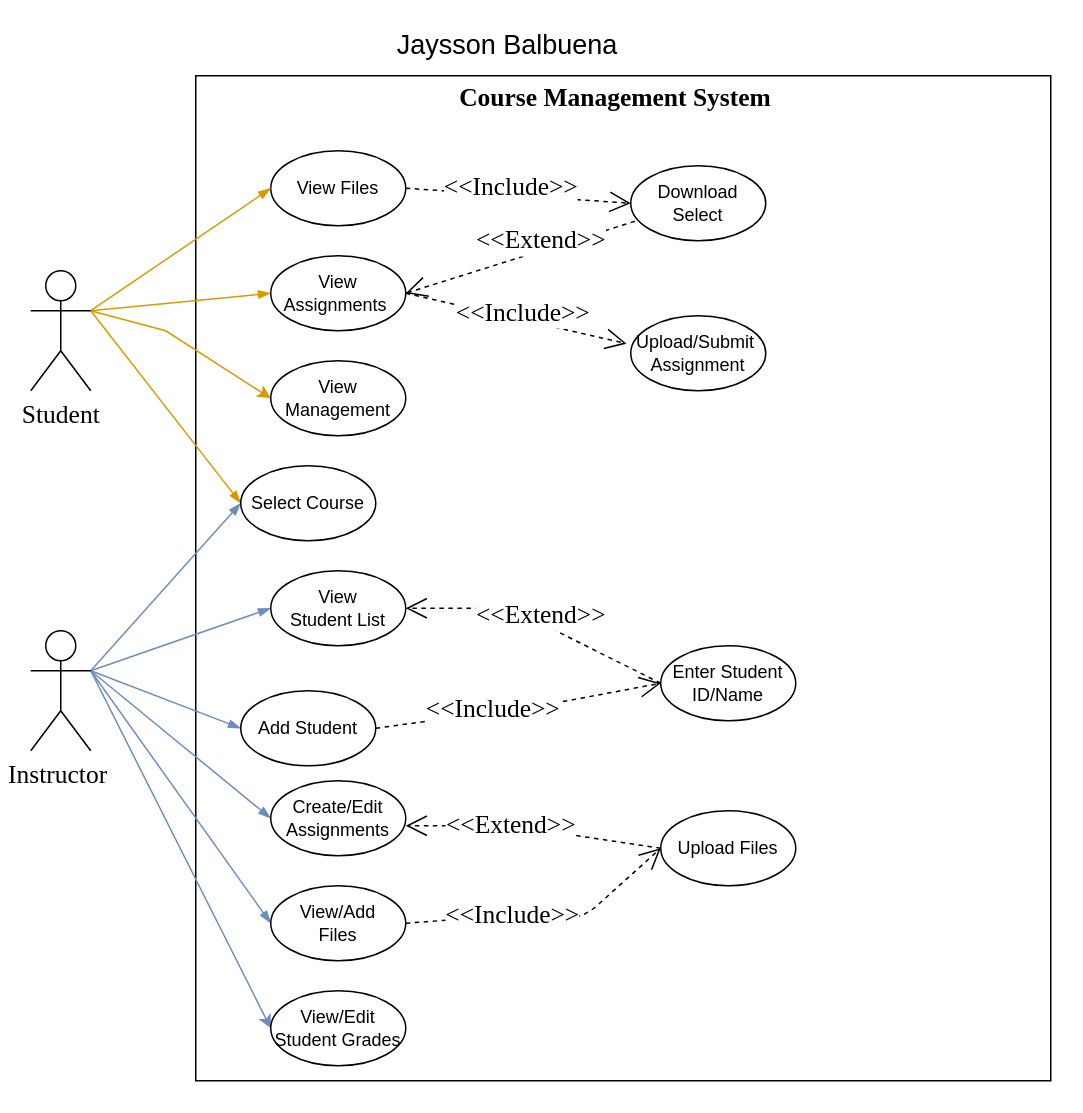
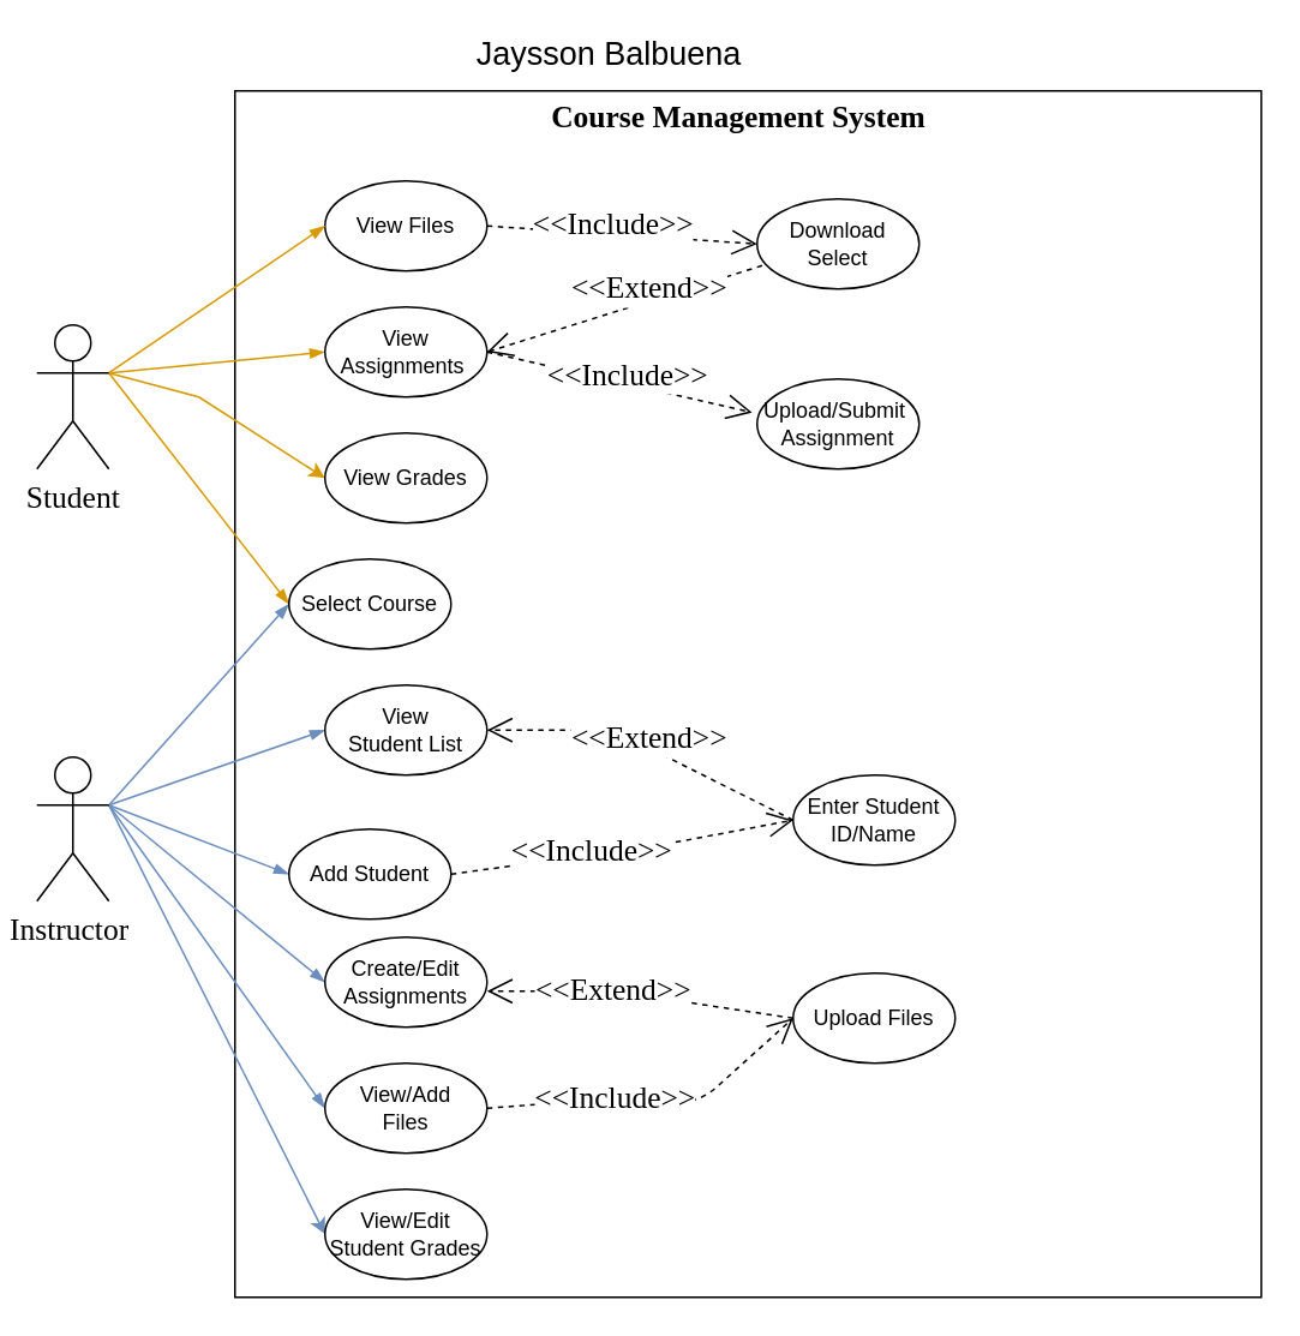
  <mxCell id="0" />
  <mxCell id="1" parent="0" />
  <mxCell id="2" value="" style="html=1;" parent="1" vertex="1"><mxGeometry x="130" y="50" width="570" height="670" as="geometry" /></mxCell>
  <mxCell id="3" value="View Files" style="ellipse;whiteSpace=wrap;html=1;" parent="1" vertex="1"><mxGeometry x="180" y="100" width="90" height="50" as="geometry" /></mxCell>
  <mxCell id="4" style="edgeStyle=none;rounded=0;jumpStyle=none;jumpSize=0;orthogonalLoop=1;jettySize=auto;html=1;exitX=1;exitY=0.333;exitDx=0;exitDy=0;exitPerimeter=0;entryX=0;entryY=0.5;entryDx=0;entryDy=0;endArrow=blockThin;endFill=1;strokeColor=#6c8ebf;fontFamily=Times New Roman;fontSize=17;fillColor=#dae8fc;" parent="1" source="10" target="19" edge="1"><mxGeometry relative="1" as="geometry" /></mxCell>
  <mxCell id="5" style="edgeStyle=none;rounded=0;jumpStyle=none;jumpSize=0;orthogonalLoop=1;jettySize=auto;html=1;exitX=1;exitY=0.333;exitDx=0;exitDy=0;exitPerimeter=0;entryX=0;entryY=0.5;entryDx=0;entryDy=0;endArrow=blockThin;endFill=1;strokeColor=#6c8ebf;fontFamily=Times New Roman;fontSize=17;fillColor=#dae8fc;" parent="1" source="10" target="20" edge="1"><mxGeometry relative="1" as="geometry" /></mxCell>
  <mxCell id="6" style="edgeStyle=none;rounded=0;jumpStyle=none;jumpSize=0;orthogonalLoop=1;jettySize=auto;html=1;exitX=1;exitY=0.333;exitDx=0;exitDy=0;exitPerimeter=0;entryX=0;entryY=0.5;entryDx=0;entryDy=0;endArrow=blockThin;endFill=1;strokeColor=#6c8ebf;fontFamily=Times New Roman;fontSize=17;fillColor=#dae8fc;" parent="1" source="10" target="21" edge="1"><mxGeometry relative="1" as="geometry" /></mxCell>
  <mxCell id="7" style="edgeStyle=none;rounded=0;jumpStyle=none;jumpSize=0;orthogonalLoop=1;jettySize=auto;html=1;exitX=1;exitY=0.333;exitDx=0;exitDy=0;exitPerimeter=0;entryX=0;entryY=0.5;entryDx=0;entryDy=0;endArrow=blockThin;endFill=1;strokeColor=#6c8ebf;fontFamily=Times New Roman;fontSize=17;fillColor=#dae8fc;" parent="1" source="10" target="23" edge="1"><mxGeometry relative="1" as="geometry" /></mxCell>
  <mxCell id="8" style="edgeStyle=none;rounded=0;jumpStyle=none;jumpSize=0;orthogonalLoop=1;jettySize=auto;html=1;exitX=1;exitY=0.333;exitDx=0;exitDy=0;exitPerimeter=0;entryX=0;entryY=0.5;entryDx=0;entryDy=0;endArrow=blockThin;endFill=1;strokeColor=#6c8ebf;fontFamily=Times New Roman;fontSize=17;fillColor=#dae8fc;" parent="1" source="10" target="22" edge="1"><mxGeometry relative="1" as="geometry" /></mxCell>
  <mxCell id="9" style="edgeStyle=none;rounded=0;orthogonalLoop=1;jettySize=auto;html=1;exitX=1;exitY=0.333;exitDx=0;exitDy=0;exitPerimeter=0;entryX=0;entryY=0.5;entryDx=0;entryDy=0;fillColor=#dae8fc;strokeColor=#6c8ebf;" edge="1" parent="1" source="10" target="35"><mxGeometry relative="1" as="geometry" /></mxCell>
  <mxCell id="10" value="Instructor&amp;nbsp;" style="shape=umlActor;verticalLabelPosition=bottom;verticalAlign=top;html=1;fontFamily=Times New Roman;fontSize=17;" parent="1" vertex="1"><mxGeometry x="20" y="420" width="40" height="80" as="geometry" /></mxCell>
  <mxCell id="11" value="Course Management System" style="text;align=center;fontStyle=1;verticalAlign=middle;spacingLeft=3;spacingRight=3;strokeColor=none;rotatable=0;points=[[0,0.5],[1,0.5]];portConstraint=eastwest;fontFamily=Times New Roman;fontSize=17;" parent="1" vertex="1"><mxGeometry x="270" y="50" width="280" height="26" as="geometry" /></mxCell>
  <mxCell id="12" style="jumpStyle=none;jumpSize=0;orthogonalLoop=1;jettySize=auto;html=1;entryX=0;entryY=0.5;entryDx=0;entryDy=0;fontFamily=Times New Roman;fontSize=17;fillColor=#ffe6cc;rounded=0;strokeColor=#d79b00;exitX=1;exitY=0.333;exitDx=0;exitDy=0;exitPerimeter=0;" parent="1" source="16" target="18" edge="1"><mxGeometry relative="1" as="geometry"><mxPoint x="60" y="210" as="sourcePoint" /><Array as="points"><mxPoint x="110" y="220" /></Array></mxGeometry></mxCell>
  <mxCell id="13" style="edgeStyle=none;rounded=0;jumpStyle=none;jumpSize=0;orthogonalLoop=1;jettySize=auto;html=1;exitX=1;exitY=0.333;exitDx=0;exitDy=0;exitPerimeter=0;entryX=0;entryY=0.5;entryDx=0;entryDy=0;endArrow=blockThin;endFill=1;strokeColor=#d79b00;fontFamily=Times New Roman;fontSize=17;fillColor=#ffe6cc;" parent="1" source="16" target="19" edge="1"><mxGeometry relative="1" as="geometry" /></mxCell>
  <mxCell id="14" style="edgeStyle=none;rounded=0;jumpStyle=none;jumpSize=0;orthogonalLoop=1;jettySize=auto;html=1;exitX=1;exitY=0.333;exitDx=0;exitDy=0;exitPerimeter=0;entryX=0;entryY=0.5;entryDx=0;entryDy=0;endArrow=blockThin;endFill=1;strokeColor=#d79b00;fontFamily=Times New Roman;fontSize=17;fillColor=#ffe6cc;" parent="1" source="16" target="17" edge="1"><mxGeometry relative="1" as="geometry" /></mxCell>
  <mxCell id="15" style="edgeStyle=none;rounded=0;jumpStyle=none;jumpSize=0;orthogonalLoop=1;jettySize=auto;html=1;exitX=1;exitY=0.333;exitDx=0;exitDy=0;exitPerimeter=0;entryX=0;entryY=0.5;entryDx=0;entryDy=0;endArrow=blockThin;endFill=1;strokeColor=#d79b00;fontFamily=Times New Roman;fontSize=17;fillColor=#ffe6cc;" parent="1" source="16" target="3" edge="1"><mxGeometry relative="1" as="geometry" /></mxCell>
  <mxCell id="16" value="Student" style="shape=umlActor;verticalLabelPosition=bottom;verticalAlign=top;html=1;fontFamily=Times New Roman;fontSize=17;" parent="1" vertex="1"><mxGeometry x="20" y="180" width="40" height="80" as="geometry" /></mxCell>
  <mxCell id="17" value="View &lt;br&gt;Assignments&amp;nbsp;" style="ellipse;whiteSpace=wrap;html=1;" parent="1" vertex="1"><mxGeometry x="180" y="170" width="90" height="50" as="geometry" /></mxCell>
- <mxCell id="18" value="View Management" style="ellipse;whiteSpace=wrap;html=1;" parent="1" vertex="1"><mxGeometry x="180" y="240" width="90" height="50" as="geometry" /></mxCell>
+ <mxCell id="18" value="View Grades" style="ellipse;whiteSpace=wrap;html=1;" parent="1" vertex="1"><mxGeometry x="180" y="240" width="90" height="50" as="geometry" /></mxCell>
  <mxCell id="19" value="Select Course" style="ellipse;whiteSpace=wrap;html=1;" parent="1" vertex="1"><mxGeometry x="160" y="310" width="90" height="50" as="geometry" /></mxCell>
  <mxCell id="20" value="View &lt;br&gt;Student List" style="ellipse;whiteSpace=wrap;html=1;" parent="1" vertex="1"><mxGeometry x="180" y="380" width="90" height="50" as="geometry" /></mxCell>
  <mxCell id="21" value="Add Student" style="ellipse;whiteSpace=wrap;html=1;" parent="1" vertex="1"><mxGeometry x="160" y="460" width="90" height="50" as="geometry" /></mxCell>
  <mxCell id="22" value="View/Add&lt;br&gt;Files" style="ellipse;whiteSpace=wrap;html=1;" parent="1" vertex="1"><mxGeometry x="180" y="590" width="90" height="50" as="geometry" /></mxCell>
  <mxCell id="23" value="Create/Edit&lt;br&gt;Assignments" style="ellipse;whiteSpace=wrap;html=1;" parent="1" vertex="1"><mxGeometry x="180" y="520" width="90" height="50" as="geometry" /></mxCell>
  <mxCell id="24" value="Download Select" style="ellipse;whiteSpace=wrap;html=1;" parent="1" vertex="1"><mxGeometry x="420" y="110" width="90" height="50" as="geometry" /></mxCell>
  <mxCell id="25" value="Upload/Submit&amp;nbsp;&lt;br&gt;Assignment" style="ellipse;whiteSpace=wrap;html=1;" parent="1" vertex="1"><mxGeometry x="420" y="210" width="90" height="50" as="geometry" /></mxCell>
  <mxCell id="26" value="&amp;lt;&amp;lt;Include&amp;gt;&amp;gt;" style="endArrow=open;endSize=12;dashed=1;html=1;fontFamily=Times New Roman;fontSize=17;verticalAlign=top;exitX=1;exitY=0.5;exitDx=0;exitDy=0;entryX=-0.031;entryY=0.372;entryDx=0;entryDy=0;entryPerimeter=0;" parent="1" source="17" edge="1" target="25"><mxGeometry y="20" width="160" relative="1" as="geometry"><mxPoint x="260" y="200" as="sourcePoint" /><mxPoint x="420" y="220" as="targetPoint" /><Array as="points" /><mxPoint as="offset" /></mxGeometry></mxCell>
  <mxCell id="27" value="&amp;lt;&amp;lt;Include&amp;gt;&amp;gt;" style="endArrow=open;endSize=12;dashed=1;html=1;fontFamily=Times New Roman;fontSize=17;verticalAlign=middle;exitX=1;exitY=0.5;exitDx=0;exitDy=0;entryX=0;entryY=0.5;entryDx=0;entryDy=0;" parent="1" source="3" target="24" edge="1"><mxGeometry x="-0.071" y="5" width="160" relative="1" as="geometry"><mxPoint x="260" y="139.41" as="sourcePoint" /><mxPoint x="410" y="139" as="targetPoint" /><Array as="points" /><mxPoint as="offset" /></mxGeometry></mxCell>
  <mxCell id="28" value="Enter Student ID/Name" style="ellipse;whiteSpace=wrap;html=1;" parent="1" vertex="1"><mxGeometry x="440" y="430" width="90" height="50" as="geometry" /></mxCell>
  <mxCell id="29" value="Upload Files" style="ellipse;whiteSpace=wrap;html=1;" parent="1" vertex="1"><mxGeometry x="440" y="540" width="90" height="50" as="geometry" /></mxCell>
  <mxCell id="30" value="&amp;lt;&amp;lt;Include&amp;gt;&amp;gt;" style="endArrow=open;endSize=12;dashed=1;html=1;fontFamily=Times New Roman;fontSize=17;verticalAlign=middle;exitX=1;exitY=0.5;exitDx=0;exitDy=0;entryX=0;entryY=0.5;entryDx=0;entryDy=0;" parent="1" source="22" target="29" edge="1"><mxGeometry x="-0.251" width="160" relative="1" as="geometry"><mxPoint x="260" y="609.71" as="sourcePoint" /><mxPoint x="400" y="590" as="targetPoint" /><Array as="points"><mxPoint x="340" y="609.71" /><mxPoint x="360" y="615" /><mxPoint x="390" y="610" /></Array><mxPoint as="offset" /></mxGeometry></mxCell>
  <mxCell id="31" value="&amp;lt;&amp;lt;Extend&amp;gt;&amp;gt;" style="endArrow=open;endSize=12;dashed=1;html=1;fontFamily=Times New Roman;fontSize=17;verticalAlign=middle;exitX=0;exitY=0.5;exitDx=0;exitDy=0;entryX=0;entryY=0.5;entryDx=0;entryDy=0;" parent="1" source="29" edge="1"><mxGeometry x="0.182" width="160" relative="1" as="geometry"><mxPoint x="430" y="560" as="sourcePoint" /><mxPoint x="270" y="550" as="targetPoint" /><Array as="points"><mxPoint x="340" y="550" /></Array><mxPoint as="offset" /></mxGeometry></mxCell>
  <mxCell id="32" value="&amp;lt;&amp;lt;Include&amp;gt;&amp;gt;" style="endArrow=open;endSize=12;dashed=1;html=1;fontFamily=Times New Roman;fontSize=17;verticalAlign=middle;entryX=0;entryY=0.5;entryDx=0;entryDy=0;exitX=1;exitY=0.5;exitDx=0;exitDy=0;" parent="1" source="21" target="28" edge="1"><mxGeometry x="-0.182" y="1" width="160" relative="1" as="geometry"><mxPoint x="260" y="489.41" as="sourcePoint" /><mxPoint x="410" y="440" as="targetPoint" /><Array as="points"><mxPoint x="360" y="470" /></Array><mxPoint as="offset" /></mxGeometry></mxCell>
  <mxCell id="33" value="&amp;lt;&amp;lt;Extend&amp;gt;&amp;gt;" style="endArrow=open;endSize=12;dashed=1;html=1;fontFamily=Times New Roman;fontSize=17;verticalAlign=middle;exitX=0;exitY=0.5;exitDx=0;exitDy=0;" parent="1" source="28" edge="1"><mxGeometry x="0.009" y="-4" width="160" relative="1" as="geometry"><mxPoint x="440" y="420" as="sourcePoint" /><mxPoint x="270" y="405" as="targetPoint" /><Array as="points"><mxPoint x="340" y="405" /></Array><mxPoint as="offset" /></mxGeometry></mxCell>
  <mxCell id="34" value="&amp;lt;&amp;lt;Extend&amp;gt;&amp;gt;" style="endArrow=open;endSize=12;dashed=1;html=1;fontFamily=Times New Roman;fontSize=17;verticalAlign=middle;exitX=0.031;exitY=0.74;exitDx=0;exitDy=0;entryX=1;entryY=0.5;entryDx=0;entryDy=0;exitPerimeter=0;" edge="1" parent="1" source="24" target="17"><mxGeometry x="-0.203" y="-6" width="160" relative="1" as="geometry"><mxPoint x="430" y="145" as="sourcePoint" /><mxPoint x="280" y="180" as="targetPoint" /><Array as="points" /><mxPoint as="offset" /></mxGeometry></mxCell>
  <mxCell id="35" value="View/Edit&lt;br&gt;Student Grades" style="ellipse;whiteSpace=wrap;html=1;" vertex="1" parent="1"><mxGeometry x="180" y="660" width="90" height="50" as="geometry" /></mxCell>
  <mxCell id="36" value="&lt;font style=&quot;font-size: 18px&quot;&gt;Jaysson Balbuena&amp;nbsp;&lt;/font&gt;" style="text;html=1;align=center;verticalAlign=middle;resizable=0;points=[];autosize=1;" vertex="1" parent="1"><mxGeometry x="255" y="20" width="170" height="20" as="geometry" /></mxCell>
